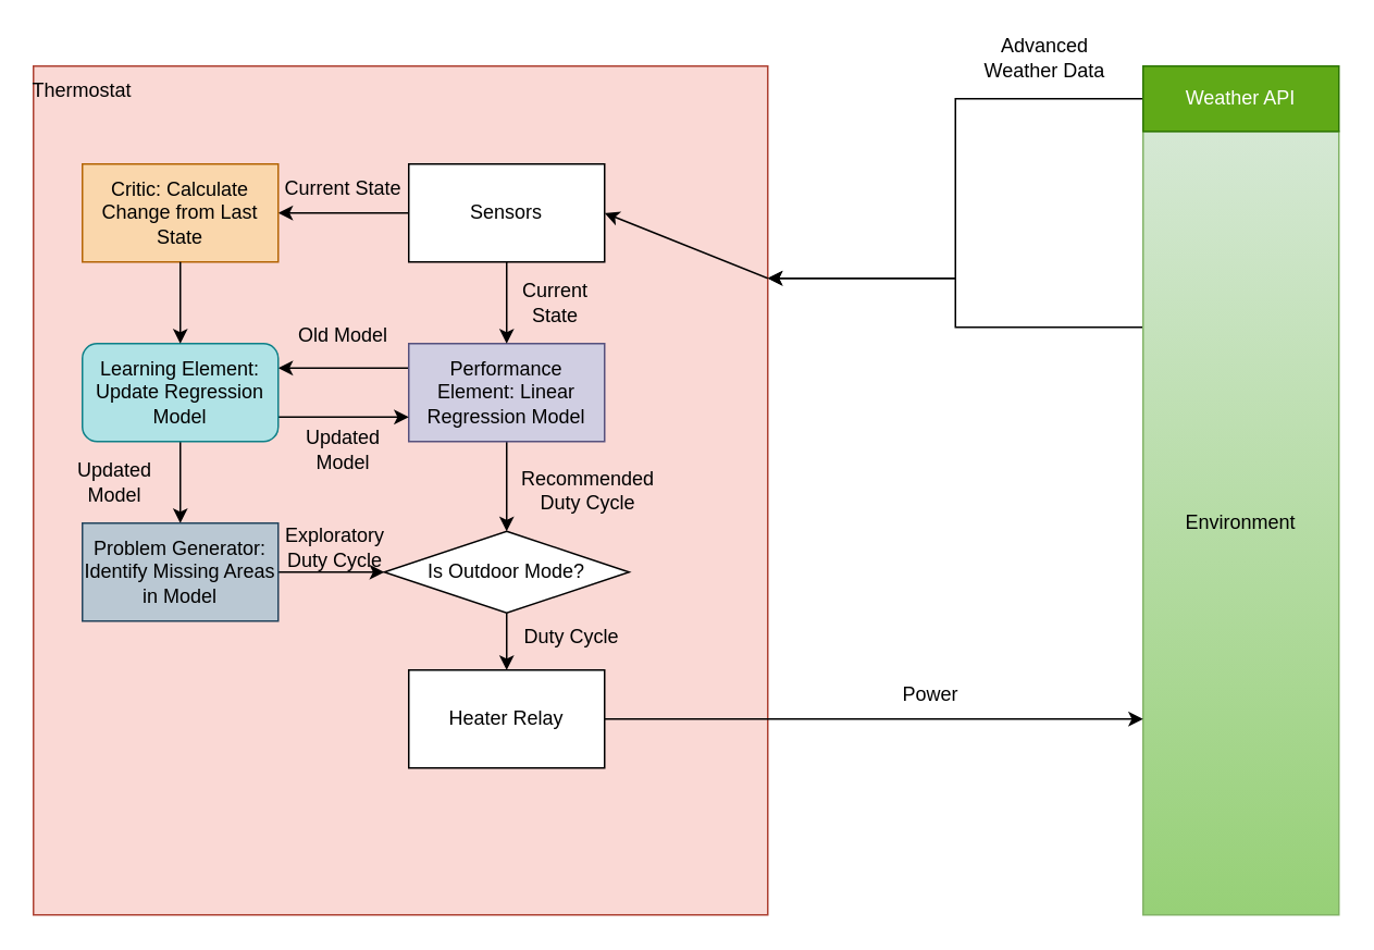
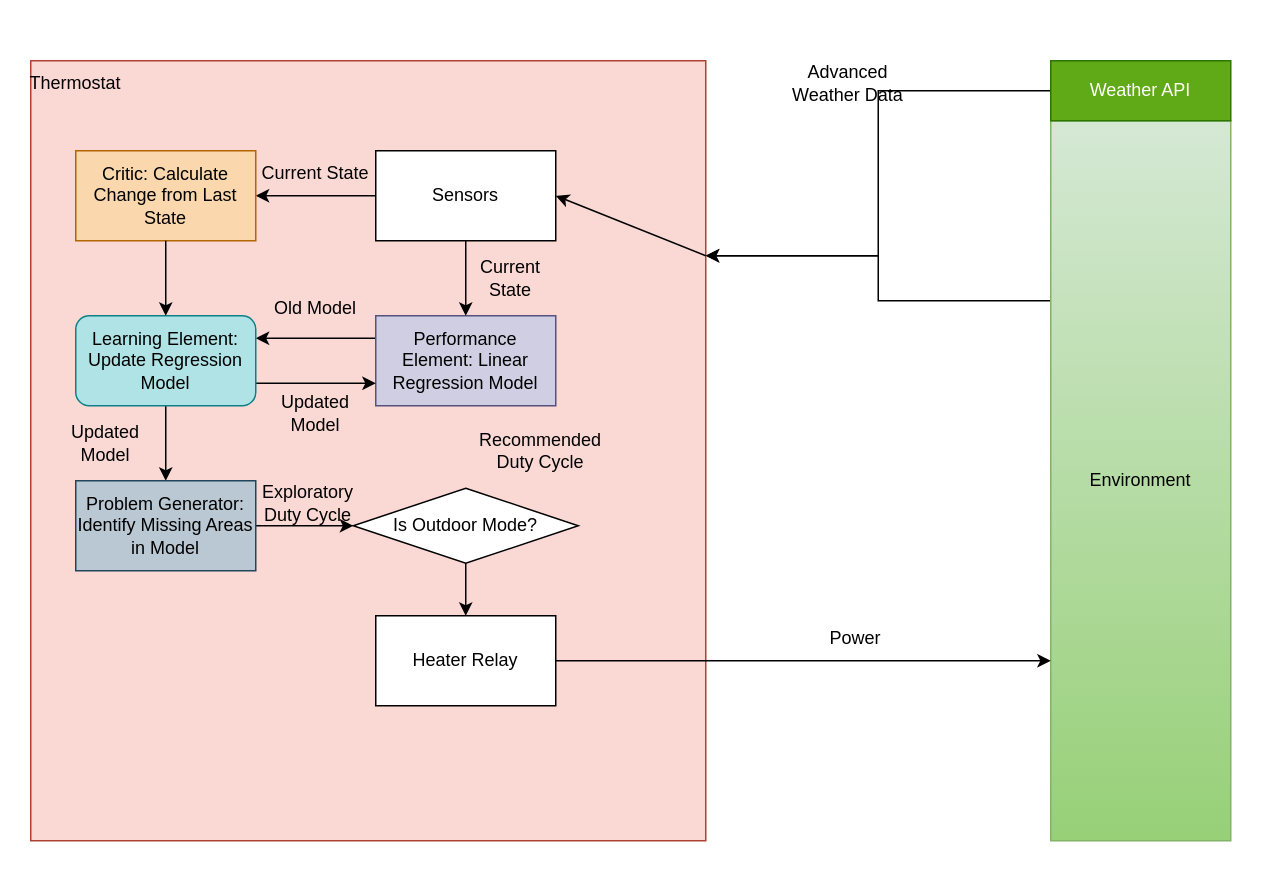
  <mxCell id="0" />
  <mxCell id="1" parent="0" />
  <mxCell id="2" style="edgeStyle=orthogonalEdgeStyle;rounded=0;orthogonalLoop=1;jettySize=auto;html=1;exitX=0;exitY=0.25;exitDx=0;exitDy=0;entryX=1;entryY=0.25;entryDx=0;entryDy=0;" parent="1" source="3" target="4" edge="1"><mxGeometry relative="1" as="geometry" /></mxCell>
  <mxCell id="3" value="Environment" style="rounded=0;whiteSpace=wrap;html=1;fillColor=#d5e8d4;gradientColor=#97d077;strokeColor=#82b366;" parent="1" vertex="1"><mxGeometry x="700" y="80" width="120" height="480" as="geometry" /></mxCell>
  <mxCell id="4" value="" style="rounded=0;whiteSpace=wrap;html=1;fillColor=#fad9d5;strokeColor=#ae4132;" parent="1" vertex="1"><mxGeometry x="20" y="40" width="450" height="520" as="geometry" /></mxCell>
  <mxCell id="5" style="edgeStyle=orthogonalEdgeStyle;rounded=0;orthogonalLoop=1;jettySize=auto;html=1;exitX=0;exitY=0.5;exitDx=0;exitDy=0;entryX=1;entryY=0.5;entryDx=0;entryDy=0;" parent="1" source="6" target="21" edge="1"><mxGeometry relative="1" as="geometry" /></mxCell>
  <mxCell id="6" value="Sensors" style="rounded=0;whiteSpace=wrap;html=1;" parent="1" vertex="1"><mxGeometry x="250" y="100" width="120" height="60" as="geometry" /></mxCell>
  <mxCell id="7" value="Thermostat" style="text;html=1;align=center;verticalAlign=middle;whiteSpace=wrap;rounded=0;" parent="1" vertex="1"><mxGeometry x="20" y="40" width="60" height="30" as="geometry" /></mxCell>
  <mxCell id="8" value="" style="endArrow=classic;html=1;rounded=0;entryX=1;entryY=0.5;entryDx=0;entryDy=0;exitX=1;exitY=0.25;exitDx=0;exitDy=0;" parent="1" source="4" target="6" edge="1"><mxGeometry width="50" height="50" relative="1" as="geometry"><mxPoint x="500" y="250" as="sourcePoint" /><mxPoint x="550" y="200" as="targetPoint" /></mxGeometry></mxCell>
  <mxCell id="9" style="edgeStyle=orthogonalEdgeStyle;rounded=0;orthogonalLoop=1;jettySize=auto;html=1;exitX=0;exitY=0.5;exitDx=0;exitDy=0;entryX=1;entryY=0.25;entryDx=0;entryDy=0;" parent="1" source="10" target="4" edge="1"><mxGeometry relative="1" as="geometry" /></mxCell>
  <mxCell id="10" value="Weather API" style="rounded=0;whiteSpace=wrap;html=1;fillColor=#60a917;fontColor=#ffffff;strokeColor=#2D7600;" parent="1" vertex="1"><mxGeometry x="700" y="40" width="120" height="40" as="geometry" /></mxCell>
- <mxCell id="11" value="Advanced Weather Data" style="text;html=1;align=center;verticalAlign=middle;whiteSpace=wrap;rounded=0;" parent="1" vertex="1"><mxGeometry x="600" y="20" width="80" height="30" as="geometry" /></mxCell>
+ <mxCell id="11" value="Advanced Weather Data" style="text;html=1;align=center;verticalAlign=middle;whiteSpace=wrap;rounded=0;" parent="1" vertex="1"><mxGeometry x="525" y="40" width="80" height="30" as="geometry" /></mxCell>
  <mxCell id="12" style="edgeStyle=orthogonalEdgeStyle;rounded=0;orthogonalLoop=1;jettySize=auto;html=1;exitX=0;exitY=0.25;exitDx=0;exitDy=0;entryX=1;entryY=0.25;entryDx=0;entryDy=0;" parent="1" source="14" target="25" edge="1"><mxGeometry relative="1" as="geometry" /></mxCell>
- <mxCell id="13" style="edgeStyle=orthogonalEdgeStyle;rounded=0;orthogonalLoop=1;jettySize=auto;html=1;exitX=0.5;exitY=1;exitDx=0;exitDy=0;entryX=0.5;entryY=0;entryDx=0;entryDy=0;" edge="1" parent="1" source="14" target="32"><mxGeometry relative="1" as="geometry" /></mxCell>
  <mxCell id="14" value="Performance Element: Linear Regression Model" style="rounded=0;whiteSpace=wrap;html=1;fillColor=#d0cee2;strokeColor=#56517e;" parent="1" vertex="1"><mxGeometry x="250" y="210" width="120" height="60" as="geometry" /></mxCell>
  <mxCell id="15" value="Heater Relay" style="rounded=0;whiteSpace=wrap;html=1;" parent="1" vertex="1"><mxGeometry x="250" y="410" width="120" height="60" as="geometry" /></mxCell>
  <mxCell id="16" value="" style="endArrow=classic;html=1;rounded=0;exitX=0.5;exitY=1;exitDx=0;exitDy=0;entryX=0.5;entryY=0;entryDx=0;entryDy=0;" parent="1" source="6" target="14" edge="1"><mxGeometry width="50" height="50" relative="1" as="geometry"><mxPoint x="500" y="250" as="sourcePoint" /><mxPoint x="550" y="200" as="targetPoint" /></mxGeometry></mxCell>
  <mxCell id="17" value="" style="endArrow=classic;html=1;rounded=0;exitX=1;exitY=0.5;exitDx=0;exitDy=0;entryX=0;entryY=0.75;entryDx=0;entryDy=0;" parent="1" source="15" target="3" edge="1"><mxGeometry width="50" height="50" relative="1" as="geometry"><mxPoint x="500" y="250" as="sourcePoint" /><mxPoint x="550" y="200" as="targetPoint" /></mxGeometry></mxCell>
  <mxCell id="18" value="Power" style="text;html=1;align=center;verticalAlign=middle;whiteSpace=wrap;rounded=0;" parent="1" vertex="1"><mxGeometry x="540" y="410" width="60" height="30" as="geometry" /></mxCell>
  <mxCell id="19" value="Current State" style="text;html=1;align=center;verticalAlign=middle;whiteSpace=wrap;rounded=0;" parent="1" vertex="1"><mxGeometry x="310" y="170" width="60" height="30" as="geometry" /></mxCell>
  <mxCell id="20" value="Recommended Duty Cycle" style="text;html=1;align=center;verticalAlign=middle;whiteSpace=wrap;rounded=0;" parent="1" vertex="1"><mxGeometry x="330" y="285" width="60" height="30" as="geometry" /></mxCell>
  <mxCell id="21" value="Critic: Calculate Change from Last State" style="rounded=0;whiteSpace=wrap;html=1;fillColor=#fad7ac;strokeColor=#b46504;" parent="1" vertex="1"><mxGeometry x="50" y="100" width="120" height="60" as="geometry" /></mxCell>
  <mxCell id="22" value="Current State" style="text;html=1;align=center;verticalAlign=middle;whiteSpace=wrap;rounded=0;" parent="1" vertex="1"><mxGeometry x="170" y="100" width="80" height="30" as="geometry" /></mxCell>
  <mxCell id="23" style="edgeStyle=orthogonalEdgeStyle;rounded=0;orthogonalLoop=1;jettySize=auto;html=1;exitX=1;exitY=0.75;exitDx=0;exitDy=0;entryX=0;entryY=0.75;entryDx=0;entryDy=0;" parent="1" source="25" target="14" edge="1"><mxGeometry relative="1" as="geometry" /></mxCell>
  <mxCell id="24" style="edgeStyle=orthogonalEdgeStyle;rounded=0;orthogonalLoop=1;jettySize=auto;html=1;exitX=0.5;exitY=1;exitDx=0;exitDy=0;entryX=0.5;entryY=0;entryDx=0;entryDy=0;" edge="1" parent="1" source="25" target="30"><mxGeometry relative="1" as="geometry" /></mxCell>
  <mxCell id="25" value="Learning Element: Update Regression Model" style="whiteSpace=wrap;html=1;fillColor=#b0e3e6;strokeColor=#0e8088;rounded=1;" parent="1" vertex="1"><mxGeometry x="50" y="210" width="120" height="60" as="geometry" /></mxCell>
  <mxCell id="26" value="" style="endArrow=classic;html=1;rounded=0;exitX=0.5;exitY=1;exitDx=0;exitDy=0;entryX=0.5;entryY=0;entryDx=0;entryDy=0;" parent="1" source="21" target="25" edge="1"><mxGeometry width="50" height="50" relative="1" as="geometry"><mxPoint x="500" y="250" as="sourcePoint" /><mxPoint x="550" y="200" as="targetPoint" /></mxGeometry></mxCell>
  <mxCell id="27" value="Updated Model" style="text;html=1;align=center;verticalAlign=middle;whiteSpace=wrap;rounded=0;" parent="1" vertex="1"><mxGeometry x="170" y="260" width="80" height="30" as="geometry" /></mxCell>
  <mxCell id="28" value="Old Model" style="text;html=1;align=center;verticalAlign=middle;whiteSpace=wrap;rounded=0;" parent="1" vertex="1"><mxGeometry x="170" y="190" width="80" height="30" as="geometry" /></mxCell>
  <mxCell id="29" style="edgeStyle=orthogonalEdgeStyle;rounded=0;orthogonalLoop=1;jettySize=auto;html=1;exitX=1;exitY=0.5;exitDx=0;exitDy=0;entryX=0;entryY=0.5;entryDx=0;entryDy=0;" edge="1" parent="1" source="30" target="32"><mxGeometry relative="1" as="geometry" /></mxCell>
  <mxCell id="30" value="Problem Generator: Identify Missing Areas in Model" style="rounded=0;whiteSpace=wrap;html=1;fillColor=#bac8d3;strokeColor=#23445d;" vertex="1" parent="1"><mxGeometry x="50" y="320" width="120" height="60" as="geometry" /></mxCell>
  <mxCell id="31" style="edgeStyle=orthogonalEdgeStyle;rounded=0;orthogonalLoop=1;jettySize=auto;html=1;exitX=0.5;exitY=1;exitDx=0;exitDy=0;entryX=0.5;entryY=0;entryDx=0;entryDy=0;" edge="1" parent="1" source="32" target="15"><mxGeometry relative="1" as="geometry" /></mxCell>
  <mxCell id="32" value="Is Outdoor Mode?" style="rhombus;whiteSpace=wrap;html=1;" vertex="1" parent="1"><mxGeometry x="235" y="325" width="150" height="50" as="geometry" /></mxCell>
  <mxCell id="33" value="Updated Model" style="text;html=1;align=center;verticalAlign=middle;whiteSpace=wrap;rounded=0;" vertex="1" parent="1"><mxGeometry x="30" y="280" width="80" height="30" as="geometry" /></mxCell>
  <mxCell id="34" value="Exploratory Duty Cycle" style="text;html=1;align=center;verticalAlign=middle;whiteSpace=wrap;rounded=0;" vertex="1" parent="1"><mxGeometry x="175" y="320" width="60" height="30" as="geometry" /></mxCell>
- <mxCell id="35" value="Duty Cycle" style="text;html=1;align=center;verticalAlign=middle;whiteSpace=wrap;rounded=0;" vertex="1" parent="1"><mxGeometry x="320" y="375" width="60" height="30" as="geometry" /></mxCell>
